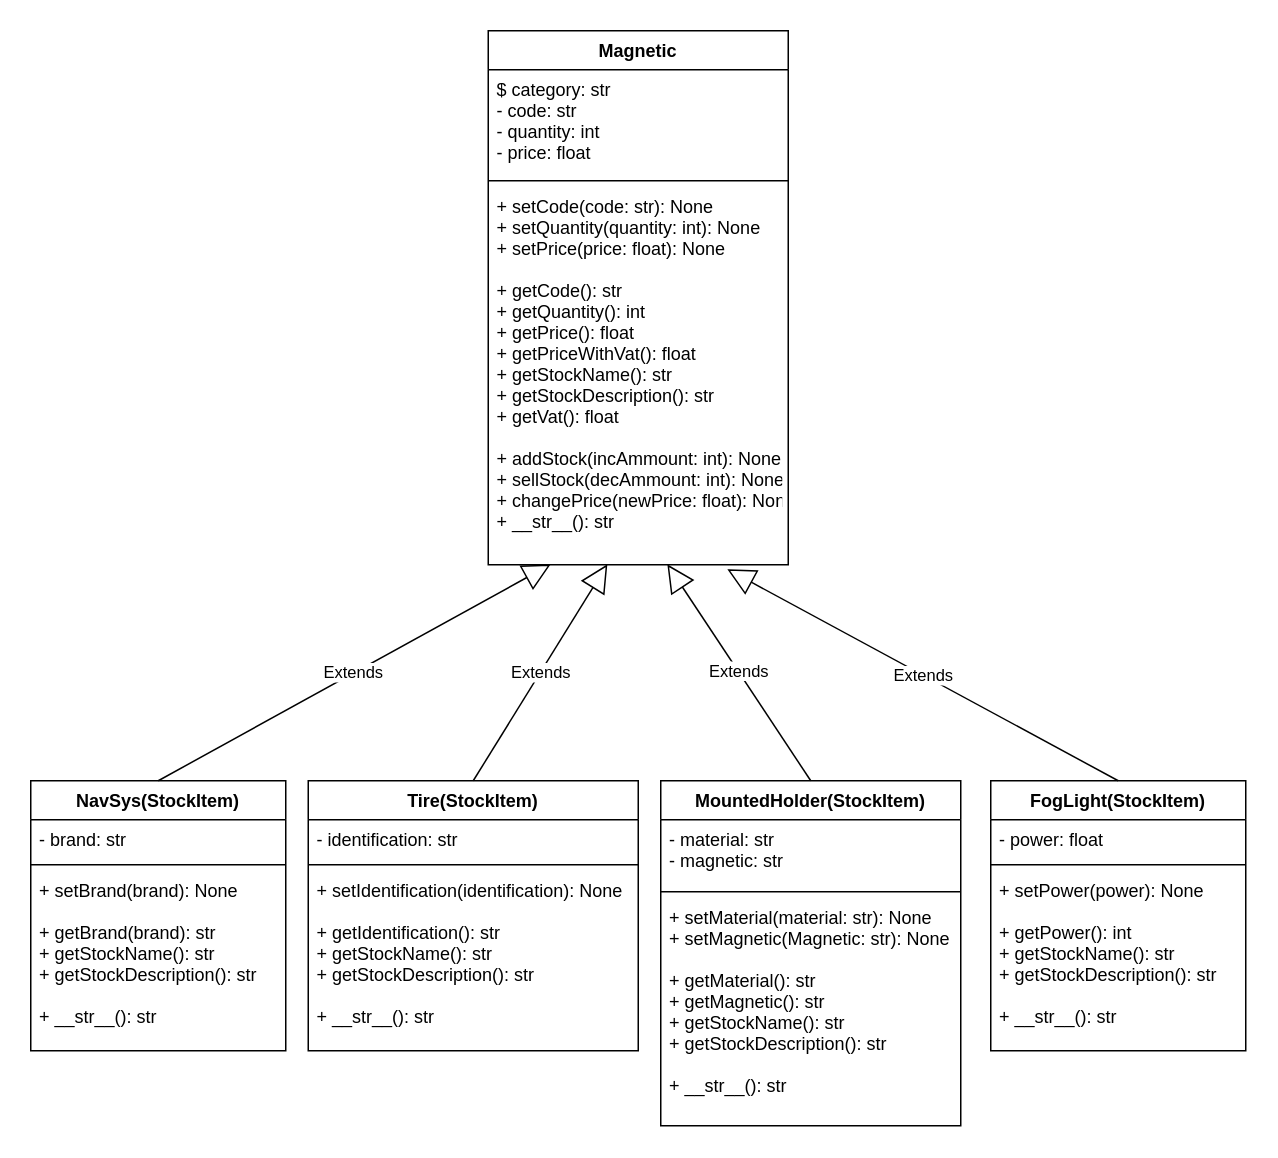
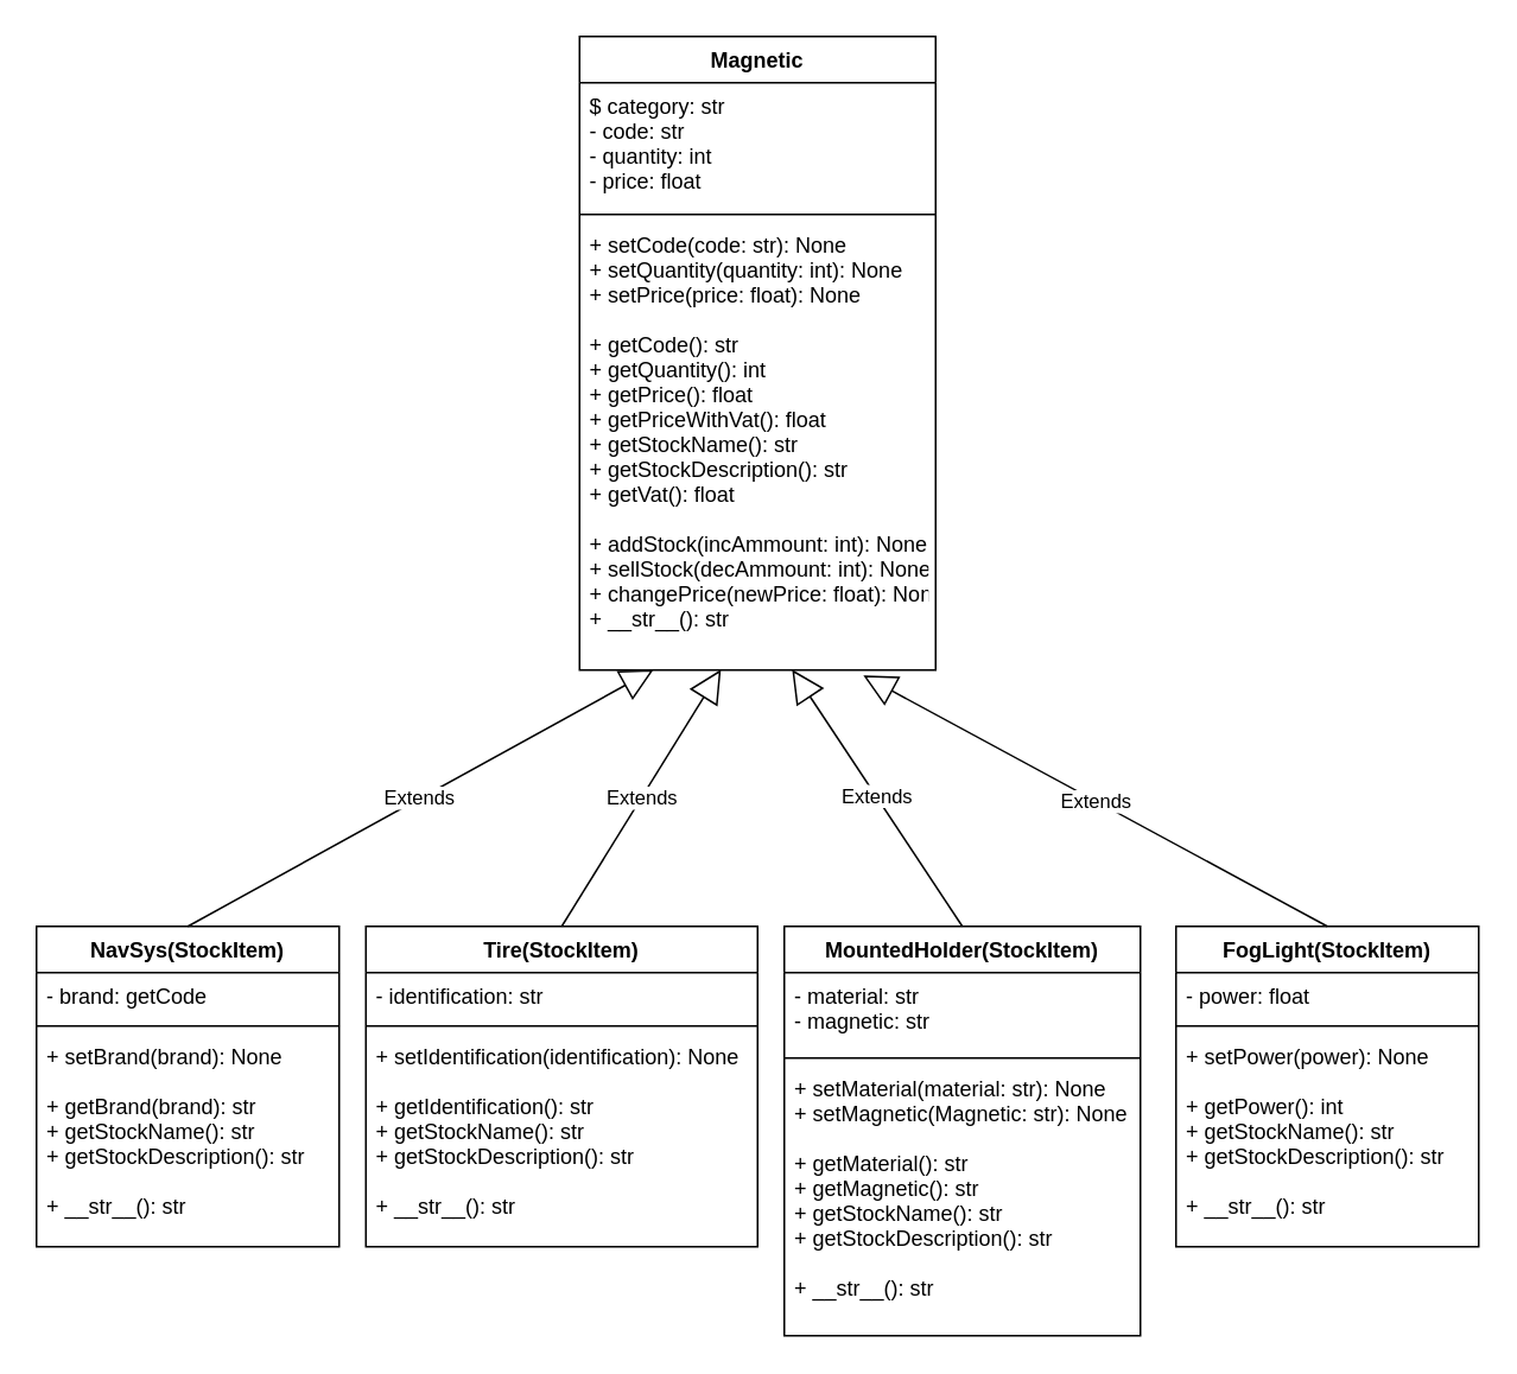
  <mxCell id="0" />
  <mxCell id="1" parent="0" />
  <mxCell id="2" value="Magnetic" style="swimlane;fontStyle=1;align=center;verticalAlign=top;childLayout=stackLayout;horizontal=1;startSize=26;horizontalStack=0;resizeParent=1;resizeParentMax=0;resizeLast=0;collapsible=1;marginBottom=0;" parent="1" vertex="1"><mxGeometry x="325" y="20" width="200" height="356" as="geometry" /></mxCell>
  <mxCell id="3" value="$ category: str&#10;- code: str&#10;- quantity: int&#10;- price: float" style="text;strokeColor=none;fillColor=none;align=left;verticalAlign=top;spacingLeft=4;spacingRight=4;overflow=hidden;rotatable=0;points=[[0,0.5],[1,0.5]];portConstraint=eastwest;" parent="2" vertex="1"><mxGeometry y="26" width="200" height="70" as="geometry" /></mxCell>
  <mxCell id="4" value="" style="line;strokeWidth=1;fillColor=none;align=left;verticalAlign=middle;spacingTop=-1;spacingLeft=3;spacingRight=3;rotatable=0;labelPosition=right;points=[];portConstraint=eastwest;" parent="2" vertex="1"><mxGeometry y="96" width="200" height="8" as="geometry" /></mxCell>
  <mxCell id="5" value="+ setCode(code: str): None&#10;+ setQuantity(quantity: int): None&#10;+ setPrice(price: float): None&#10;&#10;+ getCode(): str&#10;+ getQuantity(): int&#10;+ getPrice(): float&#10;+ getPriceWithVat(): float&#10;+ getStockName(): str&#10;+ getStockDescription(): str&#10;+ getVat(): float&#10;&#10;+ addStock(incAmmount: int): None&#10;+ sellStock(decAmmount: int): None&#10;+ changePrice(newPrice: float): None&#10;+ __str__(): str" style="text;strokeColor=none;fillColor=none;align=left;verticalAlign=top;spacingLeft=4;spacingRight=4;overflow=hidden;rotatable=0;points=[[0,0.5],[1,0.5]];portConstraint=eastwest;" parent="2" vertex="1"><mxGeometry y="104" width="200" height="252" as="geometry" /></mxCell>
  <mxCell id="6" value="FogLight(StockItem)" style="swimlane;fontStyle=1;align=center;verticalAlign=top;childLayout=stackLayout;horizontal=1;startSize=26;horizontalStack=0;resizeParent=1;resizeParentMax=0;resizeLast=0;collapsible=1;marginBottom=0;" parent="1" vertex="1"><mxGeometry x="660" y="520" width="170" height="180" as="geometry" /></mxCell>
  <mxCell id="7" value="- power: float" style="text;strokeColor=none;fillColor=none;align=left;verticalAlign=top;spacingLeft=4;spacingRight=4;overflow=hidden;rotatable=0;points=[[0,0.5],[1,0.5]];portConstraint=eastwest;" parent="6" vertex="1"><mxGeometry y="26" width="170" height="26" as="geometry" /></mxCell>
  <mxCell id="8" value="" style="line;strokeWidth=1;fillColor=none;align=left;verticalAlign=middle;spacingTop=-1;spacingLeft=3;spacingRight=3;rotatable=0;labelPosition=right;points=[];portConstraint=eastwest;" parent="6" vertex="1"><mxGeometry y="52" width="170" height="8" as="geometry" /></mxCell>
  <mxCell id="9" value="+ setPower(power): None&#10;&#10;+ getPower(): int&#10;+ getStockName(): str&#10;+ getStockDescription(): str&#10;&#10;+ __str__(): str" style="text;strokeColor=none;fillColor=none;align=left;verticalAlign=top;spacingLeft=4;spacingRight=4;overflow=hidden;rotatable=0;points=[[0,0.5],[1,0.5]];portConstraint=eastwest;" parent="6" vertex="1"><mxGeometry y="60" width="170" height="120" as="geometry" /></mxCell>
  <mxCell id="10" value="MountedHolder(StockItem)" style="swimlane;fontStyle=1;align=center;verticalAlign=top;childLayout=stackLayout;horizontal=1;startSize=26;horizontalStack=0;resizeParent=1;resizeParentMax=0;resizeLast=0;collapsible=1;marginBottom=0;" parent="1" vertex="1"><mxGeometry x="440" y="520" width="200" height="230" as="geometry" /></mxCell>
  <mxCell id="11" value="- material: str&#10;- magnetic: str" style="text;strokeColor=none;fillColor=none;align=left;verticalAlign=top;spacingLeft=4;spacingRight=4;overflow=hidden;rotatable=0;points=[[0,0.5],[1,0.5]];portConstraint=eastwest;" parent="10" vertex="1"><mxGeometry y="26" width="200" height="44" as="geometry" /></mxCell>
  <mxCell id="12" value="" style="line;strokeWidth=1;fillColor=none;align=left;verticalAlign=middle;spacingTop=-1;spacingLeft=3;spacingRight=3;rotatable=0;labelPosition=right;points=[];portConstraint=eastwest;" parent="10" vertex="1"><mxGeometry y="70" width="200" height="8" as="geometry" /></mxCell>
  <mxCell id="13" value="+ setMaterial(material: str): None&#10;+ setMagnetic(Magnetic: str): None&#10;&#10;+ getMaterial(): str&#10;+ getMagnetic(): str&#10;+ getStockName(): str&#10;+ getStockDescription(): str&#10;&#10;+ __str__(): str" style="text;strokeColor=none;fillColor=none;align=left;verticalAlign=top;spacingLeft=4;spacingRight=4;overflow=hidden;rotatable=0;points=[[0,0.5],[1,0.5]];portConstraint=eastwest;" parent="10" vertex="1"><mxGeometry y="78" width="200" height="152" as="geometry" /></mxCell>
  <mxCell id="14" value="Tire(StockItem)" style="swimlane;fontStyle=1;align=center;verticalAlign=top;childLayout=stackLayout;horizontal=1;startSize=26;horizontalStack=0;resizeParent=1;resizeParentMax=0;resizeLast=0;collapsible=1;marginBottom=0;" parent="1" vertex="1"><mxGeometry x="205" y="520" width="220" height="180" as="geometry" /></mxCell>
  <mxCell id="15" value="- identification: str" style="text;strokeColor=none;fillColor=none;align=left;verticalAlign=top;spacingLeft=4;spacingRight=4;overflow=hidden;rotatable=0;points=[[0,0.5],[1,0.5]];portConstraint=eastwest;" parent="14" vertex="1"><mxGeometry y="26" width="220" height="26" as="geometry" /></mxCell>
  <mxCell id="16" value="" style="line;strokeWidth=1;fillColor=none;align=left;verticalAlign=middle;spacingTop=-1;spacingLeft=3;spacingRight=3;rotatable=0;labelPosition=right;points=[];portConstraint=eastwest;" parent="14" vertex="1"><mxGeometry y="52" width="220" height="8" as="geometry" /></mxCell>
  <mxCell id="17" value="+ setIdentification(identification): None&#10;&#10;+ getIdentification(): str&#10;+ getStockName(): str&#10;+ getStockDescription(): str&#10;&#10;+ __str__(): str" style="text;strokeColor=none;fillColor=none;align=left;verticalAlign=top;spacingLeft=4;spacingRight=4;overflow=hidden;rotatable=0;points=[[0,0.5],[1,0.5]];portConstraint=eastwest;" parent="14" vertex="1"><mxGeometry y="60" width="220" height="120" as="geometry" /></mxCell>
  <mxCell id="18" value="NavSys(StockItem)" style="swimlane;fontStyle=1;align=center;verticalAlign=top;childLayout=stackLayout;horizontal=1;startSize=26;horizontalStack=0;resizeParent=1;resizeParentMax=0;resizeLast=0;collapsible=1;marginBottom=0;" parent="1" vertex="1"><mxGeometry x="20" y="520" width="170" height="180" as="geometry" /></mxCell>
- <mxCell id="19" value="- brand: str" style="text;strokeColor=none;fillColor=none;align=left;verticalAlign=top;spacingLeft=4;spacingRight=4;overflow=hidden;rotatable=0;points=[[0,0.5],[1,0.5]];portConstraint=eastwest;" parent="18" vertex="1"><mxGeometry y="26" width="170" height="26" as="geometry" /></mxCell>
+ <mxCell id="19" value="- brand: getCode" style="text;strokeColor=none;fillColor=none;align=left;verticalAlign=top;spacingLeft=4;spacingRight=4;overflow=hidden;rotatable=0;points=[[0,0.5],[1,0.5]];portConstraint=eastwest;" parent="18" vertex="1"><mxGeometry y="26" width="170" height="26" as="geometry" /></mxCell>
  <mxCell id="20" value="" style="line;strokeWidth=1;fillColor=none;align=left;verticalAlign=middle;spacingTop=-1;spacingLeft=3;spacingRight=3;rotatable=0;labelPosition=right;points=[];portConstraint=eastwest;" parent="18" vertex="1"><mxGeometry y="52" width="170" height="8" as="geometry" /></mxCell>
  <mxCell id="21" value="+ setBrand(brand): None&#10;&#10;+ getBrand(brand): str&#10;+ getStockName(): str&#10;+ getStockDescription(): str&#10;&#10;+ __str__(): str" style="text;strokeColor=none;fillColor=none;align=left;verticalAlign=top;spacingLeft=4;spacingRight=4;overflow=hidden;rotatable=0;points=[[0,0.5],[1,0.5]];portConstraint=eastwest;" parent="18" vertex="1"><mxGeometry y="60" width="170" height="120" as="geometry" /></mxCell>
  <mxCell id="22" value="Extends" style="endArrow=block;endSize=16;endFill=0;html=1;rounded=0;exitX=0.5;exitY=0;exitDx=0;exitDy=0;entryX=0.208;entryY=0.999;entryDx=0;entryDy=0;entryPerimeter=0;" parent="1" source="18" target="5" edge="1"><mxGeometry width="160" relative="1" as="geometry"><mxPoint x="270" y="360" as="sourcePoint" /><mxPoint x="360" y="370" as="targetPoint" /></mxGeometry></mxCell>
  <mxCell id="23" value="Extends" style="endArrow=block;endSize=16;endFill=0;html=1;rounded=0;exitX=0.5;exitY=0;exitDx=0;exitDy=0;entryX=0.397;entryY=0.999;entryDx=0;entryDy=0;entryPerimeter=0;" parent="1" source="14" target="5" edge="1"><mxGeometry width="160" relative="1" as="geometry"><mxPoint x="265" y="370" as="sourcePoint" /><mxPoint x="425" y="370" as="targetPoint" /></mxGeometry></mxCell>
  <mxCell id="24" value="Extends" style="endArrow=block;endSize=16;endFill=0;html=1;rounded=0;entryX=0.597;entryY=0.999;entryDx=0;entryDy=0;entryPerimeter=0;exitX=0.5;exitY=0;exitDx=0;exitDy=0;" parent="1" source="10" target="5" edge="1"><mxGeometry width="160" relative="1" as="geometry"><mxPoint x="600" y="600" as="sourcePoint" /><mxPoint x="760" y="600" as="targetPoint" /></mxGeometry></mxCell>
  <mxCell id="25" value="Extends" style="endArrow=block;endSize=16;endFill=0;html=1;rounded=0;entryX=0.797;entryY=1.012;entryDx=0;entryDy=0;entryPerimeter=0;exitX=0.5;exitY=0;exitDx=0;exitDy=0;" parent="1" source="6" target="5" edge="1"><mxGeometry width="160" relative="1" as="geometry"><mxPoint x="600" y="600" as="sourcePoint" /><mxPoint x="760" y="600" as="targetPoint" /></mxGeometry></mxCell>
